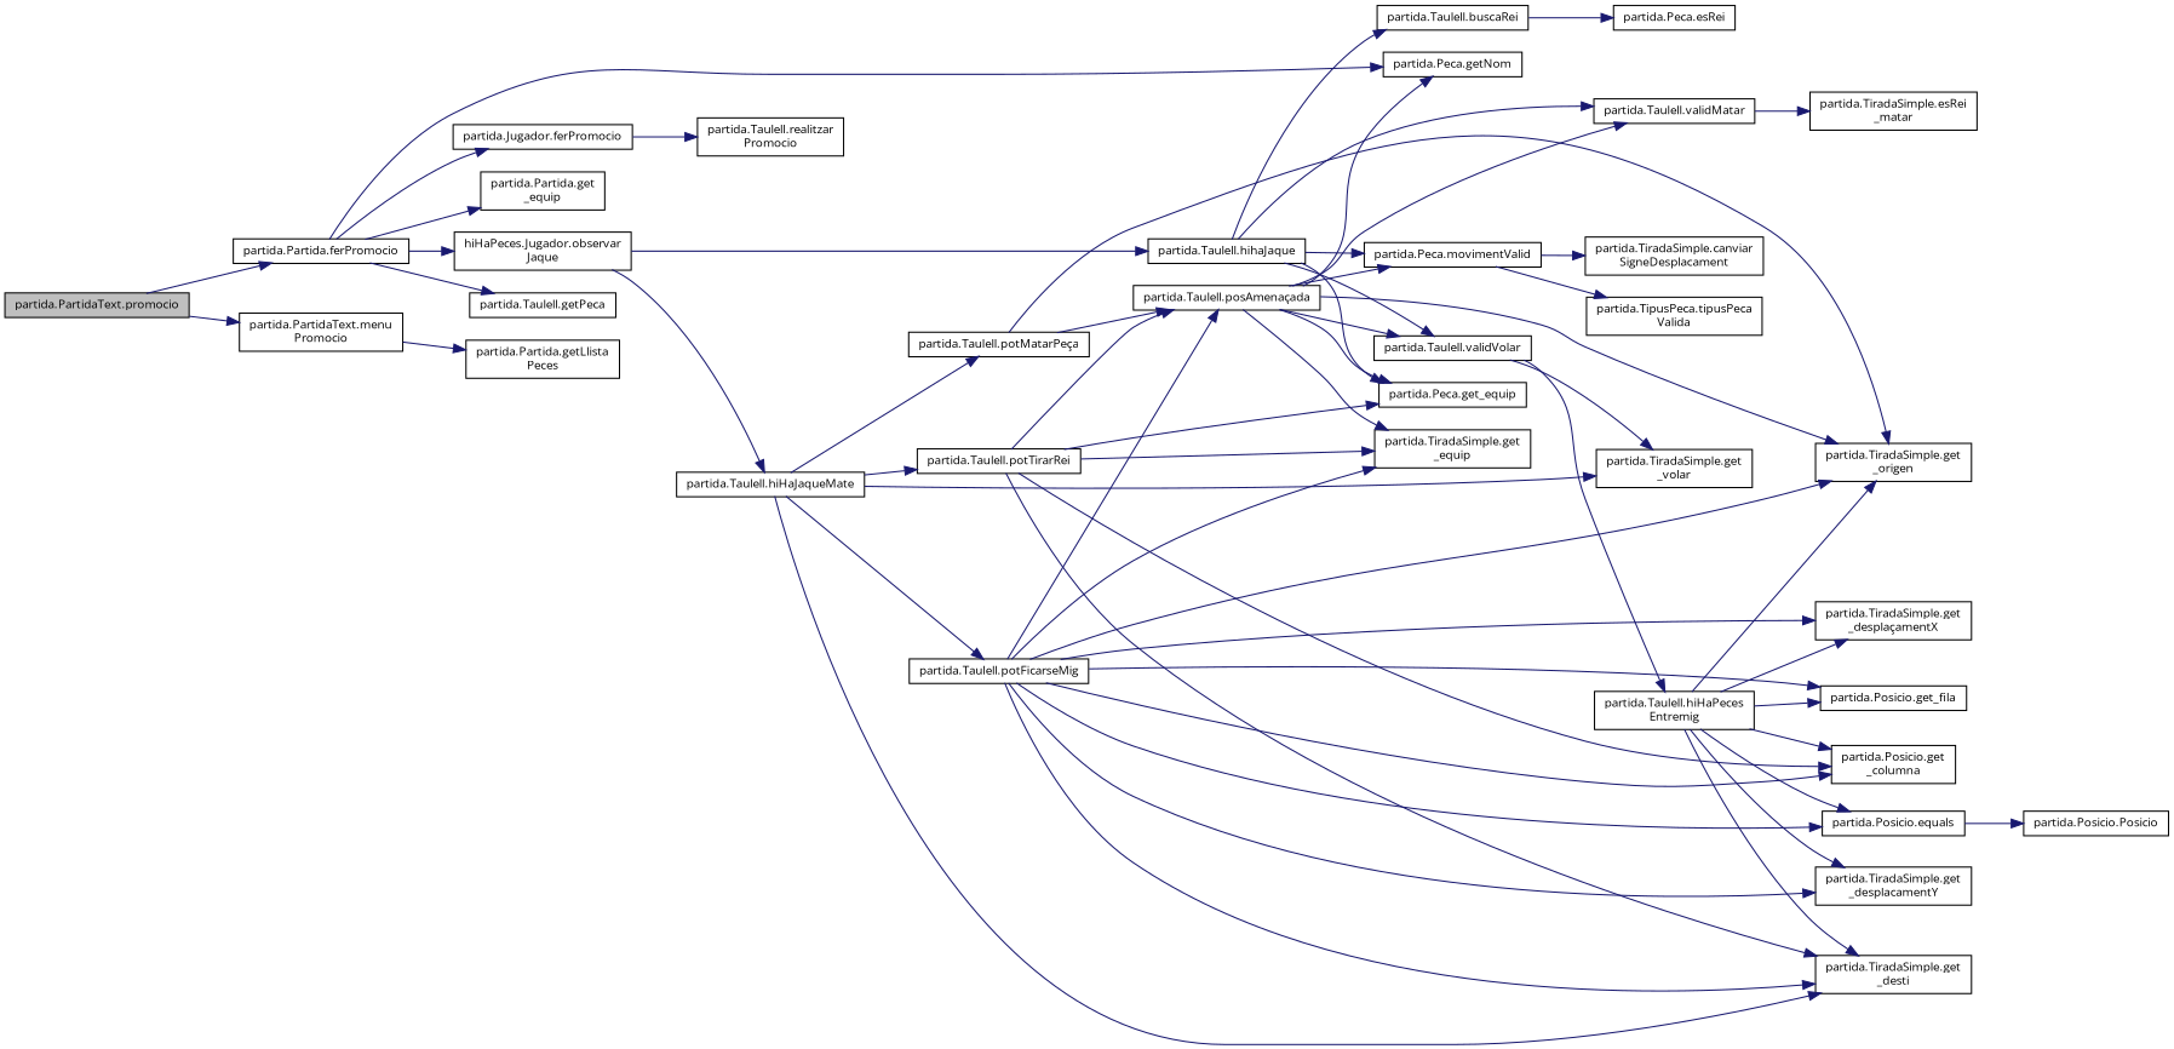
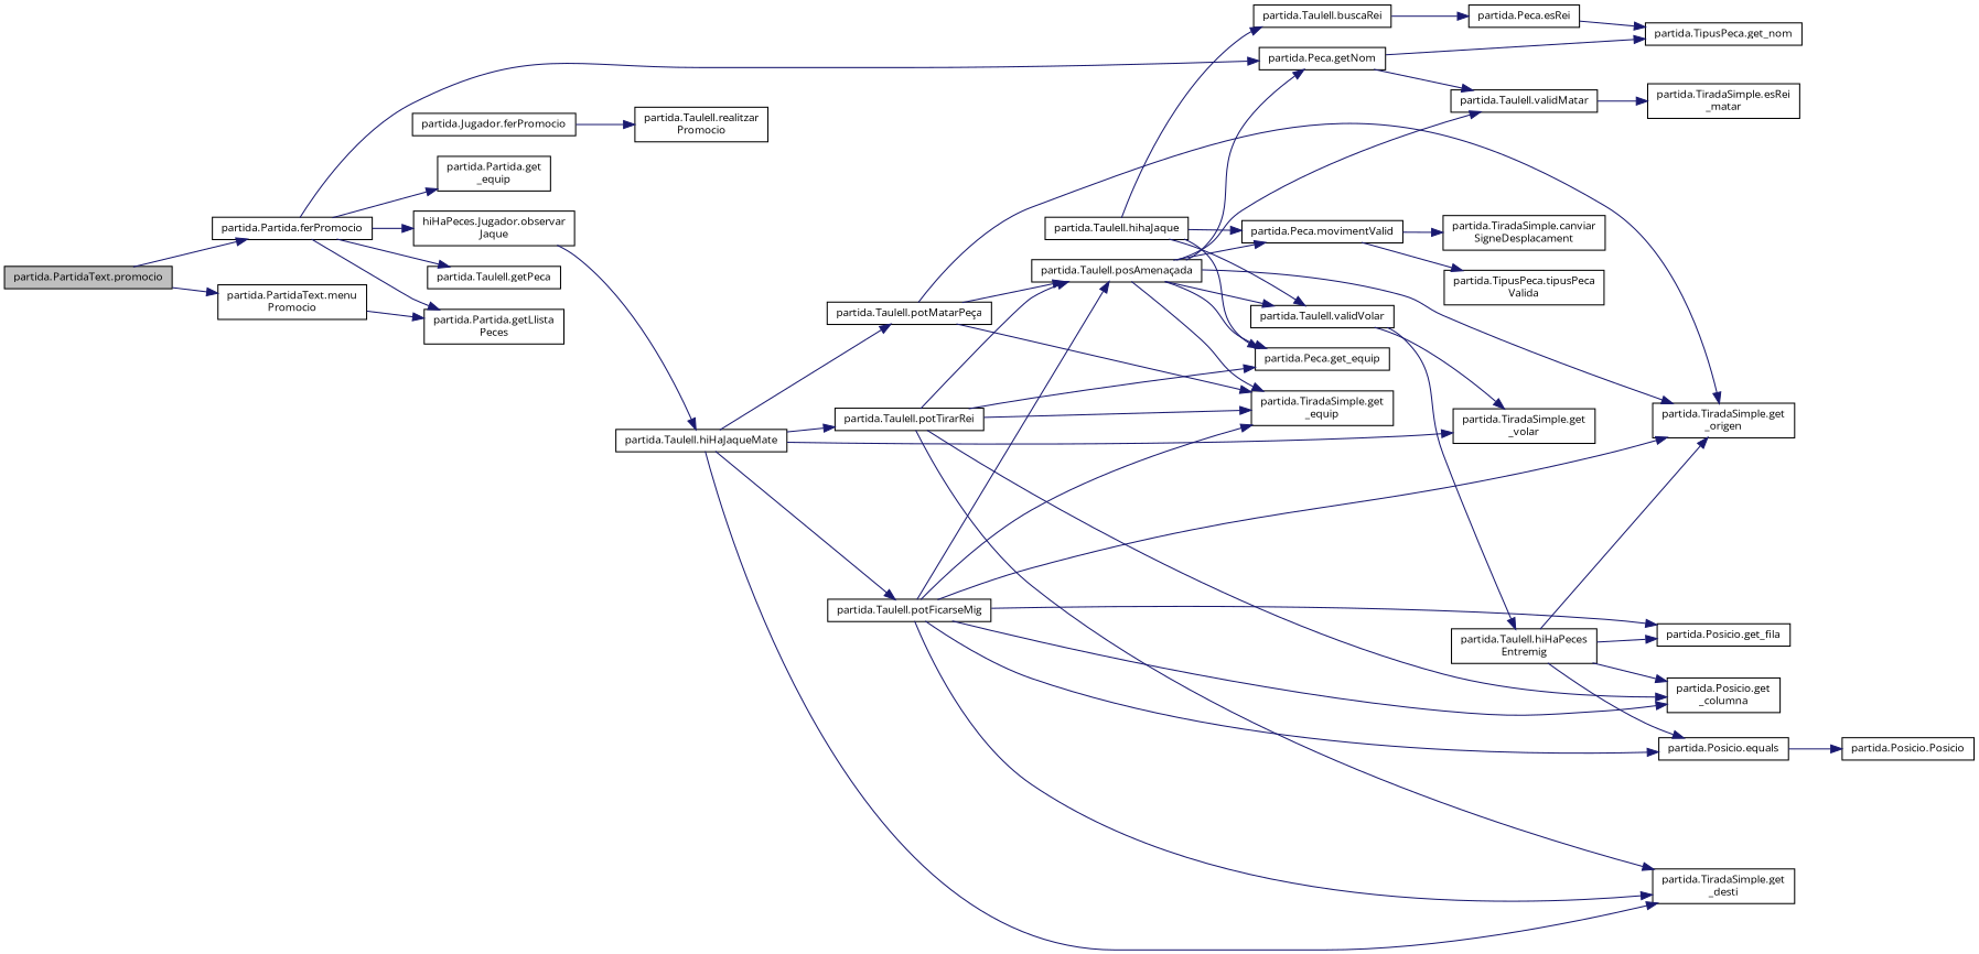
  digraph {
    fontname="Open Sans"
    rankdir=LR
    node [color=black fillcolor=white fontname="Open Sans" fontsize=10 shape=record style=filled]
    edge [color=midnightblue fontname="Open Sans" fontsize=10 labelfontname=Helvetica labelfontsize=10 style=solid]
    n1 [fillcolor=grey75 fontcolor=black height=0.2 label="partida.PartidaText.promocio" width=0.4]
    n2 [height=0.2 label="partida.Partida.ferPromocio" width=0.4]
    n3 [height=0.2 label="partida.PartidaText.menu\lPromocio" width=0.4]
    n4 [height=0.2 label="partida.Jugador.ferPromocio" width=0.4]
    n5 [height=0.2 label="partida.Partida.get\l_equip" width=0.4]
    n6 [height=0.2 label="partida.Peca.getNom" width=0.4]
    n7 [height=0.2 label="partida.Taulell.getPeca" width=0.4]
    n8 [height=0.2 label="hiHaPeces.Jugador.observar\lJaque" width=0.4]
    n9 [height=0.2 label="partida.Partida.getLlista\lPeces" width=0.4]
    n10 [height=0.2 label="partida.Taulell.realitzar\lPromocio" width=0.4]
+   n11 [height=0.2 label="partida.TipusPeca.get_nom" width=0.4]
    n12 [height=0.2 label="partida.Taulell.hihaJaque" width=0.4]
    n13 [height=0.2 label="partida.Taulell.hiHaJaqueMate" width=0.4]
    n14 [height=0.2 label="partida.Taulell.buscaRei" width=0.4]
    n15 [height=0.2 label="partida.Peca.get_equip" width=0.4]
    n16 [height=0.2 label="partida.Peca.movimentValid" width=0.4]
    n17 [height=0.2 label="partida.Taulell.validMatar" width=0.4]
    n18 [height=0.2 label="partida.Taulell.validVolar" width=0.4]
    n19 [height=0.2 label="partida.TiradaSimple.get\l_volar" width=0.4]
    n20 [height=0.2 label="partida.TiradaSimple.get\l_desti" width=0.4]
    n21 [height=0.2 label="partida.Taulell.potFicarseMig" width=0.4]
    n22 [height=0.2 label="partida.Taulell.potMatarPeça" width=0.4]
    n23 [height=0.2 label="partida.Taulell.potTirarRei" width=0.4]
    n24 [height=0.2 label="partida.Peca.esRei" width=0.4]
    n25 [height=0.2 label="partida.TiradaSimple.canviar\lSigneDesplacament" width=0.4]
    n26 [height=0.2 label="partida.TipusPeca.tipusPeca\lValida" width=0.4]
    n27 [height=0.2 label="partida.TiradaSimple.esRei\l_matar" width=0.4]
    n28 [height=0.2 label="partida.Taulell.hiHaPeces\lEntremig" width=0.4]
    n29 [height=0.2 label="partida.Posicio.equals" width=0.4]
    n30 [height=0.2 label="partida.Posicio.get\l_columna" width=0.4]
-   n31 [height=0.2 label="partida.TiradaSimple.get\l_desplacamentY" width=0.4]
-   n32 [height=0.2 label="partida.TiradaSimple.get\l_desplaçamentX" width=0.4]
    n33 [height=0.2 label="partida.Posicio.get_fila" width=0.4]
    n34 [height=0.2 label="partida.TiradaSimple.get\l_origen" width=0.4]
    n35 [height=0.2 label="partida.Posicio.Posicio" width=0.4]
    n36 [height=0.2 label="partida.TiradaSimple.get\l_equip" width=0.4]
    n37 [height=0.2 label="partida.Taulell.posAmenaçada" width=0.4]
    n1 -> n2
    n1 -> n3
-   n2 -> n4
+   n2 -> n9
    n2 -> n5
    n2 -> n6
    n2 -> n7
    n2 -> n8
    n3 -> n9
    n4 -> n10
-   n8 -> n12
+   n6 -> n11
    n8 -> n13
    n12 -> n14
    n12 -> n15
    n12 -> n16
-   n12 -> n17
+   n6 -> n17
    n12 -> n18
    n13 -> n19
    n13 -> n20
    n13 -> n21
    n13 -> n22
    n13 -> n23
    n14 -> n24
    n16 -> n25
    n16 -> n26
    n17 -> n27
    n18 -> n19
    n18 -> n28
    n21 -> n20
    n21 -> n29
    n21 -> n30
-   n21 -> n31
-   n21 -> n32
    n21 -> n33
    n21 -> n34
    n21 -> n36
    n21 -> n37
    n22 -> n34
+   n22 -> n36
    n22 -> n37
    n23 -> n15
    n23 -> n20
    n23 -> n30
    n23 -> n36
    n23 -> n37
-   n28 -> n20
+   n24 -> n11
    n28 -> n29
    n28 -> n30
-   n28 -> n31
-   n28 -> n32
    n28 -> n33
    n28 -> n34
    n29 -> n35
    n37 -> n6
    n37 -> n15
    n37 -> n16
    n37 -> n17
    n37 -> n18
    n37 -> n34
    n37 -> n36
  }
